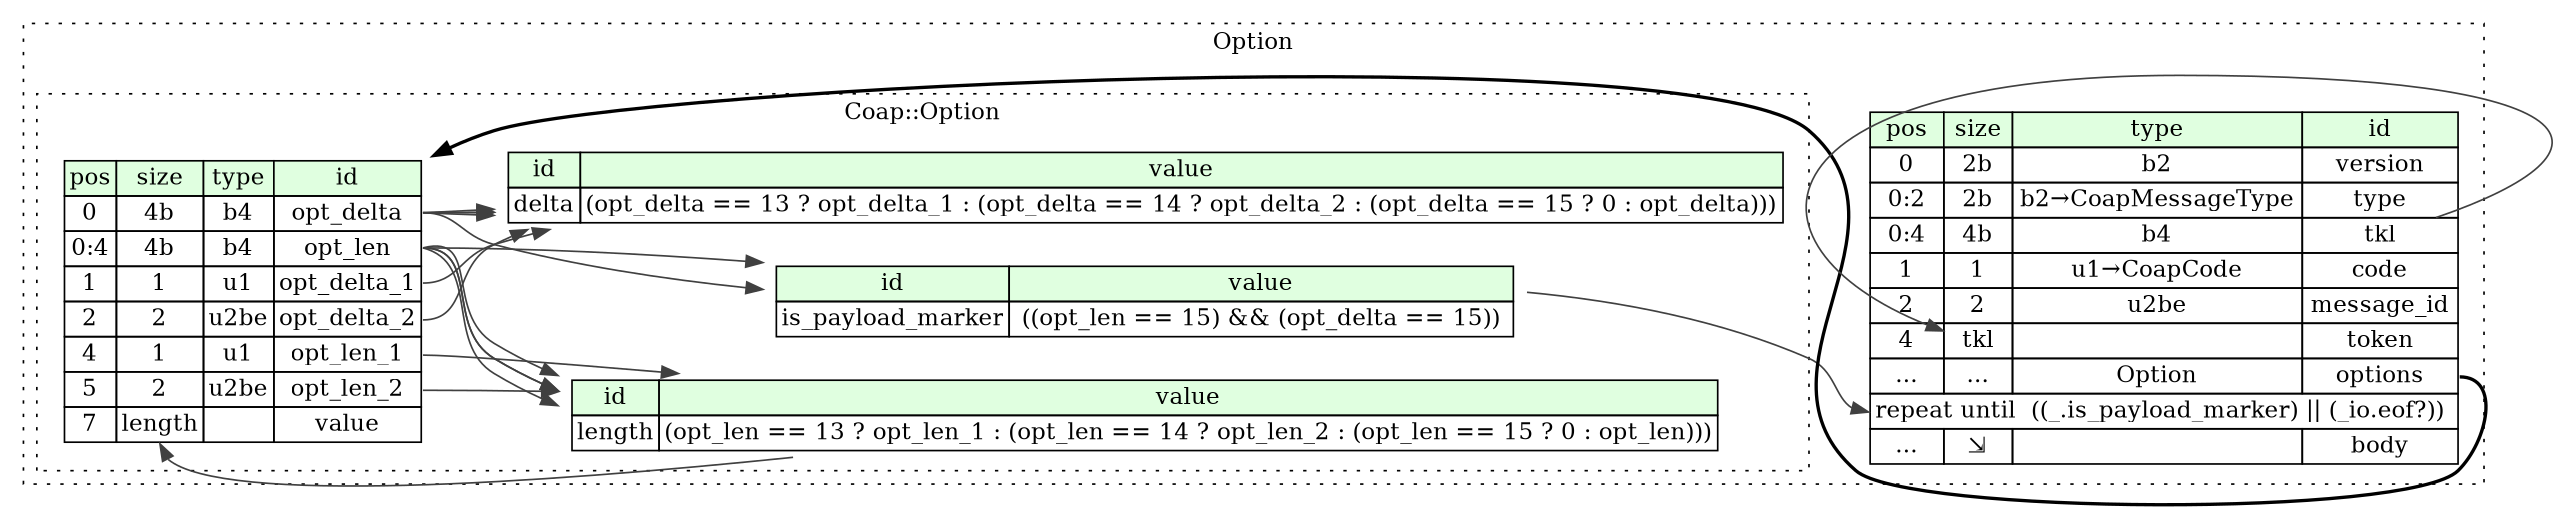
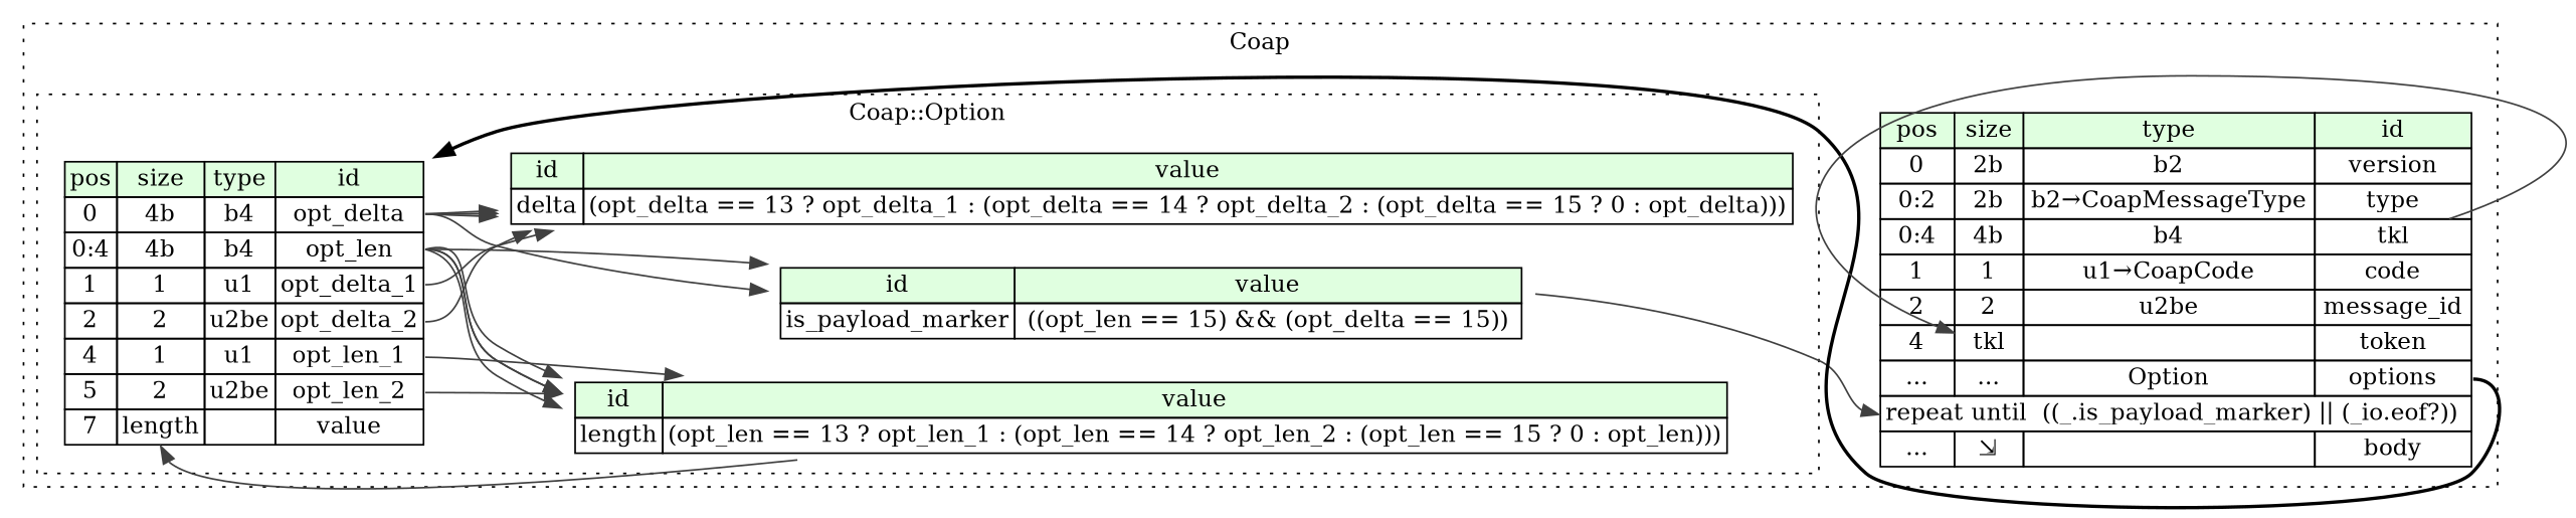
  digraph {
    rankdir=LR
    node [shape=plaintext]
    edge [color="#404040" tailport=opt_len_type]
    n1 [label=<<TABLE BORDER="0" CELLBORDER="1" CELLSPACING="0"> 				<TR><TD BGCOLOR="#E0FFE0">pos</TD><TD BGCOLOR="#E0FFE0">size</TD><TD BGCOLOR="#E0FFE0">type</TD><TD BGCOLOR="#E0FFE0">id</TD></TR> 				<TR><TD PORT="opt_delta_pos">0</TD><TD PORT="opt_delta_size">4b</TD><TD>b4</TD><TD PORT="opt_delta_type">opt_delta</TD></TR> 				<TR><TD PORT="opt_len_pos">0:4</TD><TD PORT="opt_len_size">4b</TD><TD>b4</TD><TD PORT="opt_len_type">opt_len</TD></TR> 				<TR><TD PORT="opt_delta_1_pos">1</TD><TD PORT="opt_delta_1_size">1</TD><TD>u1</TD><TD PORT="opt_delta_1_type">opt_delta_1</TD></TR> 				<TR><TD PORT="opt_delta_2_pos">2</TD><TD PORT="opt_delta_2_size">2</TD><TD>u2be</TD><TD PORT="opt_delta_2_type">opt_delta_2</TD></TR> 				<TR><TD PORT="opt_len_1_pos">4</TD><TD PORT="opt_len_1_size">1</TD><TD>u1</TD><TD PORT="opt_len_1_type">opt_len_1</TD></TR> 				<TR><TD PORT="opt_len_2_pos">5</TD><TD PORT="opt_len_2_size">2</TD><TD>u2be</TD><TD PORT="opt_len_2_type">opt_len_2</TD></TR> 				<TR><TD PORT="value_pos">7</TD><TD PORT="value_size">length</TD><TD></TD><TD PORT="value_type">value</TD></TR> 			</TABLE>>]
    n2 [label=<<TABLE BORDER="0" CELLBORDER="1" CELLSPACING="0"> 				<TR><TD BGCOLOR="#E0FFE0">id</TD><TD BGCOLOR="#E0FFE0">value</TD></TR> 				<TR><TD>length</TD><TD>(opt_len == 13 ? opt_len_1 : (opt_len == 14 ? opt_len_2 : (opt_len == 15 ? 0 : opt_len)))</TD></TR> 			</TABLE>>]
    n3 [label=<<TABLE BORDER="0" CELLBORDER="1" CELLSPACING="0"> 				<TR><TD BGCOLOR="#E0FFE0">id</TD><TD BGCOLOR="#E0FFE0">value</TD></TR> 				<TR><TD>delta</TD><TD>(opt_delta == 13 ? opt_delta_1 : (opt_delta == 14 ? opt_delta_2 : (opt_delta == 15 ? 0 : opt_delta)))</TD></TR> 			</TABLE>>]
    n4 [label=<<TABLE BORDER="0" CELLBORDER="1" CELLSPACING="0"> 				<TR><TD BGCOLOR="#E0FFE0">id</TD><TD BGCOLOR="#E0FFE0">value</TD></TR> 				<TR><TD>is_payload_marker</TD><TD> ((opt_len == 15) &amp;&amp; (opt_delta == 15)) </TD></TR> 			</TABLE>>]
    n5 [label=<<TABLE BORDER="0" CELLBORDER="1" CELLSPACING="0"> 			<TR><TD BGCOLOR="#E0FFE0">pos</TD><TD BGCOLOR="#E0FFE0">size</TD><TD BGCOLOR="#E0FFE0">type</TD><TD BGCOLOR="#E0FFE0">id</TD></TR> 			<TR><TD PORT="version_pos">0</TD><TD PORT="version_size">2b</TD><TD>b2</TD><TD PORT="version_type">version</TD></TR> 			<TR><TD PORT="type_pos">0:2</TD><TD PORT="type_size">2b</TD><TD>b2→CoapMessageType</TD><TD PORT="type_type">type</TD></TR> 			<TR><TD PORT="tkl_pos">0:4</TD><TD PORT="tkl_size">4b</TD><TD>b4</TD><TD PORT="tkl_type">tkl</TD></TR> 			<TR><TD PORT="code_pos">1</TD><TD PORT="code_size">1</TD><TD>u1→CoapCode</TD><TD PORT="code_type">code</TD></TR> 			<TR><TD PORT="message_id_pos">2</TD><TD PORT="message_id_size">2</TD><TD>u2be</TD><TD PORT="message_id_type">message_id</TD></TR> 			<TR><TD PORT="token_pos">4</TD><TD PORT="token_size">tkl</TD><TD></TD><TD PORT="token_type">token</TD></TR> 			<TR><TD PORT="options_pos">...</TD><TD PORT="options_size">...</TD><TD>Option</TD><TD PORT="options_type">options</TD></TR> 			<TR><TD COLSPAN="4" PORT="options__repeat">repeat until  ((_.is_payload_marker) || (_io.eof?)) </TD></TR> 			<TR><TD PORT="body_pos">...</TD><TD PORT="body_size">⇲</TD><TD></TD><TD PORT="body_type">body</TD></TR> 		</TABLE>>]
    subgraph cluster_1 {
-     label=Option
+     label=Coap
      style=dotted
      n5
      subgraph cluster_2 {
        label="Coap::Option"
        style=dotted
        n1
        n2
        n3
        n4
      }
    }
    n1 -> n2
    n1 -> n2 [tailport=opt_len_1_type]
    n1 -> n2
    n1 -> n2 [tailport=opt_len_2_type]
    n1 -> n2
    n1 -> n2
    n1 -> n3 [tailport=opt_delta_type]
    n1 -> n3 [tailport=opt_delta_1_type]
    n1 -> n3 [tailport=opt_delta_type]
    n1 -> n3 [tailport=opt_delta_2_type]
    n1 -> n3 [tailport=opt_delta_type]
    n1 -> n3 [tailport=opt_delta_type]
    n1 -> n4
    n1 -> n4 [tailport=opt_delta_type]
    n2 -> n1 [headport=value_size tailport=length_type]
    n4 -> n5 [headport=options__repeat tailport=is_payload_marker_type]
    n5 -> n1 [style=bold tailport=options_type color=""]
    n5 -> n5 [headport=token_size tailport=tkl_type]
  }
